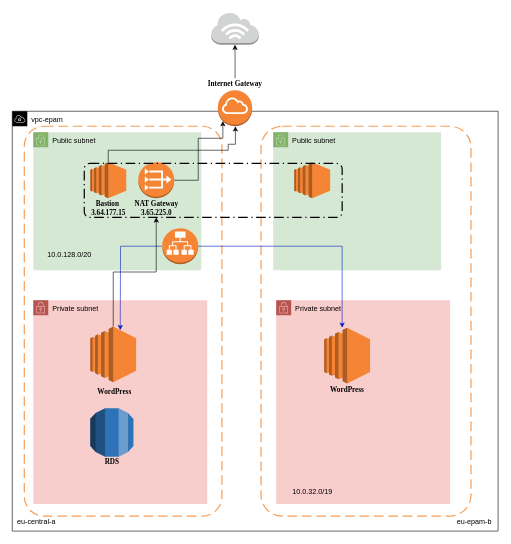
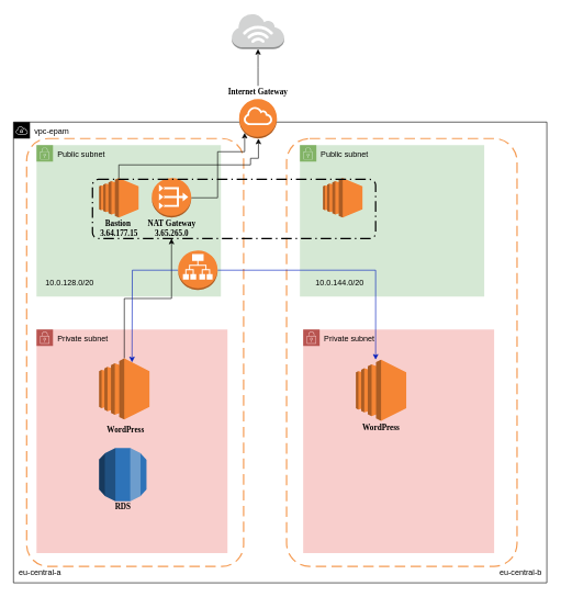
  <mxCell id="0" />
  <mxCell id="1" parent="0" />
  <mxCell id="2" value="vpc-epam" style="points=[[0,0],[0.25,0],[0.5,0],[0.75,0],[1,0],[1,0.25],[1,0.5],[1,0.75],[1,1],[0.75,1],[0.5,1],[0.25,1],[0,1],[0,0.75],[0,0.5],[0,0.25]];outlineConnect=0;html=1;whiteSpace=wrap;fontSize=12;fontStyle=0;shape=mxgraph.aws4.group;grIcon=mxgraph.aws4.group_vpc;verticalAlign=top;align=left;spacingLeft=30;dashed=0;fillColor=none;labelBackgroundColor=none;" vertex="1" parent="1"><mxGeometry x="20" y="185" width="810" height="700" as="geometry" /></mxCell>
  <mxCell id="3" value="" style="rounded=1;arcSize=10;dashed=1;strokeColor=#F59D56;fillColor=none;gradientColor=none;dashPattern=8 4;strokeWidth=2;labelBackgroundColor=none;fontFamily=Helvetica;fontColor=#000000;html=1;" vertex="1" parent="1"><mxGeometry x="40" y="210" width="329.5" height="650" as="geometry" /></mxCell>
  <mxCell id="4" value="Private subnet" style="points=[[0,0],[0.25,0],[0.5,0],[0.75,0],[1,0],[1,0.25],[1,0.5],[1,0.75],[1,1],[0.75,1],[0.5,1],[0.25,1],[0,1],[0,0.75],[0,0.5],[0,0.25]];outlineConnect=0;html=1;whiteSpace=wrap;fontSize=12;fontStyle=0;shape=mxgraph.aws4.group;grIcon=mxgraph.aws4.group_security_group;grStroke=0;strokeColor=#b85450;fillColor=#f8cecc;verticalAlign=top;align=left;spacingLeft=30;dashed=0;" vertex="1" parent="1"><mxGeometry x="460" y="500" width="290" height="340" as="geometry" /></mxCell>
  <mxCell id="5" value="Private subnet" style="points=[[0,0],[0.25,0],[0.5,0],[0.75,0],[1,0],[1,0.25],[1,0.5],[1,0.75],[1,1],[0.75,1],[0.5,1],[0.25,1],[0,1],[0,0.75],[0,0.5],[0,0.25]];outlineConnect=0;html=1;whiteSpace=wrap;fontSize=12;fontStyle=0;shape=mxgraph.aws4.group;grIcon=mxgraph.aws4.group_security_group;grStroke=0;strokeColor=#b85450;fillColor=#f8cecc;verticalAlign=top;align=left;spacingLeft=30;dashed=0;" vertex="1" parent="1"><mxGeometry x="55" y="500" width="290" height="340" as="geometry" /></mxCell>
  <mxCell id="6" value="Public subnet" style="points=[[0,0],[0.25,0],[0.5,0],[0.75,0],[1,0],[1,0.25],[1,0.5],[1,0.75],[1,1],[0.75,1],[0.5,1],[0.25,1],[0,1],[0,0.75],[0,0.5],[0,0.25]];outlineConnect=0;html=1;whiteSpace=wrap;fontSize=12;fontStyle=0;shape=mxgraph.aws4.group;grIcon=mxgraph.aws4.group_security_group;grStroke=0;strokeColor=#82b366;fillColor=#d5e8d4;verticalAlign=top;align=left;spacingLeft=30;dashed=0;" vertex="1" parent="1"><mxGeometry x="455" y="220" width="280" height="230" as="geometry" /></mxCell>
  <mxCell id="7" value="" style="rounded=1;arcSize=10;dashed=1;strokeColor=#F59D56;fillColor=none;gradientColor=none;dashPattern=8 4;strokeWidth=2;labelBackgroundColor=none;fontFamily=Helvetica;fontColor=#000000;html=1;" vertex="1" parent="1"><mxGeometry x="434.75" y="210" width="350" height="650" as="geometry" /></mxCell>
  <mxCell id="8" value="Public subnet" style="points=[[0,0],[0.25,0],[0.5,0],[0.75,0],[1,0],[1,0.25],[1,0.5],[1,0.75],[1,1],[0.75,1],[0.5,1],[0.25,1],[0,1],[0,0.75],[0,0.5],[0,0.25]];outlineConnect=0;html=1;whiteSpace=wrap;fontSize=12;fontStyle=0;shape=mxgraph.aws4.group;grIcon=mxgraph.aws4.group_security_group;grStroke=0;strokeColor=#82b366;fillColor=#d5e8d4;verticalAlign=top;align=left;spacingLeft=30;dashed=0;" vertex="1" parent="1"><mxGeometry x="55" y="220" width="280" height="230" as="geometry" /></mxCell>
  <mxCell id="9" value="" style="edgeStyle=orthogonalEdgeStyle;rounded=0;orthogonalLoop=1;jettySize=auto;html=1;fontFamily=Helvetica;fontColor=#000000;" edge="1" parent="1" source="10" target="11"><mxGeometry relative="1" as="geometry"><Array as="points"><mxPoint x="180" y="250" /><mxPoint x="380" y="250" /><mxPoint x="380" y="240" /><mxPoint x="392" y="240" /></Array></mxGeometry></mxCell>
  <mxCell id="10" value="" style="outlineConnect=0;dashed=0;verticalLabelPosition=bottom;verticalAlign=top;align=center;html=1;shape=mxgraph.aws3.ec2;fillColor=#F58534;gradientColor=none;" vertex="1" parent="1"><mxGeometry x="150" y="270" width="60" height="60" as="geometry" /></mxCell>
  <mxCell id="11" value="" style="outlineConnect=0;dashed=0;verticalLabelPosition=bottom;verticalAlign=top;align=center;html=1;shape=mxgraph.aws3.internet_gateway;fillColor=#F58534;gradientColor=none;" vertex="1" parent="1"><mxGeometry x="362.75" y="150" width="57.25" height="60" as="geometry" /></mxCell>
  <mxCell id="12" style="edgeStyle=orthogonalEdgeStyle;rounded=0;orthogonalLoop=1;jettySize=auto;html=1;entryX=0.145;entryY=0.855;entryDx=0;entryDy=0;entryPerimeter=0;fontFamily=Helvetica;fontColor=#000000;" edge="1" parent="1" source="13" target="11"><mxGeometry relative="1" as="geometry"><Array as="points"><mxPoint x="330" y="300" /><mxPoint x="330" y="230" /><mxPoint x="371" y="230" /></Array></mxGeometry></mxCell>
  <mxCell id="13" value="" style="outlineConnect=0;dashed=0;verticalLabelPosition=bottom;verticalAlign=top;align=center;html=1;shape=mxgraph.aws3.vpc_nat_gateway;fillColor=#F58534;gradientColor=none;fontFamily=Helvetica;" vertex="1" parent="1"><mxGeometry x="230" y="270" width="60" height="60" as="geometry" /></mxCell>
  <mxCell id="14" value="&lt;font&gt;&lt;font face=&quot;Georgia&quot;&gt;&lt;b&gt;Bastion&amp;nbsp;&lt;br&gt;3.64.177.15&lt;br&gt;&lt;/b&gt;&lt;/font&gt;&lt;/font&gt;" style="text;html=1;resizable=0;autosize=1;align=center;verticalAlign=middle;points=[];fillColor=none;strokeColor=none;rounded=0;labelBackgroundColor=none;fontFamily=Helvetica;fontColor=#000000;" vertex="1" parent="1"><mxGeometry x="145" y="332" width="70" height="30" as="geometry" /></mxCell>
- <mxCell id="15" value="&lt;font face=&quot;Georgia&quot;&gt;&lt;b&gt;NAT Gateway&lt;/b&gt;&lt;br&gt;&lt;b&gt;3.65.225.0&lt;/b&gt;&lt;br&gt;&lt;/font&gt;" style="text;html=1;resizable=0;autosize=1;align=center;verticalAlign=middle;points=[];fillColor=none;strokeColor=none;rounded=0;labelBackgroundColor=none;fontFamily=Helvetica;fontColor=#000000;" vertex="1" parent="1"><mxGeometry x="215" y="332" width="90" height="30" as="geometry" /></mxCell>
+ <mxCell id="15" value="&lt;font face=&quot;Georgia&quot;&gt;&lt;b&gt;NAT Gateway&lt;/b&gt;&lt;br&gt;&lt;b&gt;3.65.265.0&lt;/b&gt;&lt;br&gt;&lt;/font&gt;" style="text;html=1;resizable=0;autosize=1;align=center;verticalAlign=middle;points=[];fillColor=none;strokeColor=none;rounded=0;labelBackgroundColor=none;fontFamily=Helvetica;fontColor=#000000;" vertex="1" parent="1"><mxGeometry x="215" y="332" width="90" height="30" as="geometry" /></mxCell>
  <mxCell id="16" style="edgeStyle=orthogonalEdgeStyle;rounded=0;orthogonalLoop=1;jettySize=auto;html=1;fontFamily=Helvetica;fontColor=#000000;" edge="1" parent="1" source="17" target="20"><mxGeometry relative="1" as="geometry" /></mxCell>
  <mxCell id="17" value="&lt;font face=&quot;Georgia&quot;&gt;&lt;b&gt;Internet Gateway&lt;/b&gt;&lt;/font&gt;" style="text;html=1;resizable=0;autosize=1;align=center;verticalAlign=middle;points=[];fillColor=none;strokeColor=none;rounded=0;labelBackgroundColor=none;fontFamily=Helvetica;fontColor=#000000;" vertex="1" parent="1"><mxGeometry x="336.38" y="130" width="110" height="20" as="geometry" /></mxCell>
- <mxCell id="18" value="eu-epam-b" style="text;html=1;resizable=0;autosize=1;align=center;verticalAlign=middle;points=[];fillColor=none;strokeColor=none;rounded=0;labelBackgroundColor=none;fontFamily=Helvetica;fontColor=#000000;" vertex="1" parent="1"><mxGeometry x="750" y="860" width="80" height="20" as="geometry" /></mxCell>
+ <mxCell id="18" value="eu-central-b" style="text;html=1;resizable=0;autosize=1;align=center;verticalAlign=middle;points=[];fillColor=none;strokeColor=none;rounded=0;labelBackgroundColor=none;fontFamily=Helvetica;fontColor=#000000;" vertex="1" parent="1"><mxGeometry x="750" y="860" width="80" height="20" as="geometry" /></mxCell>
  <mxCell id="19" value="eu-central-a" style="text;html=1;resizable=0;autosize=1;align=center;verticalAlign=middle;points=[];fillColor=none;strokeColor=none;rounded=0;labelBackgroundColor=none;fontFamily=Helvetica;fontColor=#000000;" vertex="1" parent="1"><mxGeometry x="20" y="860" width="80" height="20" as="geometry" /></mxCell>
  <mxCell id="20" value="" style="outlineConnect=0;dashed=0;verticalLabelPosition=bottom;verticalAlign=top;align=center;html=1;shape=mxgraph.aws3.internet_3;fillColor=#D2D3D3;gradientColor=none;labelBackgroundColor=none;fontFamily=Helvetica;fontColor=#000000;" vertex="1" parent="1"><mxGeometry x="351.62" y="20" width="79.5" height="54" as="geometry" /></mxCell>
  <mxCell id="21" value="" style="outlineConnect=0;dashed=0;verticalLabelPosition=bottom;verticalAlign=top;align=center;html=1;shape=mxgraph.aws3.rds;fillColor=#2E73B8;gradientColor=none;rounded=1;dashPattern=8 4;strokeColor=#F59D56;strokeWidth=2;" vertex="1" parent="1"><mxGeometry x="150" y="680" width="72" height="81" as="geometry" /></mxCell>
  <mxCell id="22" style="edgeStyle=orthogonalEdgeStyle;rounded=0;orthogonalLoop=1;jettySize=auto;html=1;fontFamily=Helvetica;fontColor=#000000;" edge="1" parent="1" source="23" target="15"><mxGeometry relative="1" as="geometry" /></mxCell>
  <mxCell id="23" value="" style="outlineConnect=0;dashed=0;verticalLabelPosition=bottom;verticalAlign=top;align=center;html=1;shape=mxgraph.aws3.ec2;fillColor=#F58534;gradientColor=none;rounded=1;dashPattern=8 4;strokeColor=#F59D56;strokeWidth=2;" vertex="1" parent="1"><mxGeometry x="150" y="544" width="76.5" height="93" as="geometry" /></mxCell>
- <mxCell id="24" value="10.0.128.0/20" style="text;html=1;resizable=0;autosize=1;align=center;verticalAlign=middle;points=[];fillColor=none;strokeColor=none;rounded=0;dashed=1;dashPattern=8 4;" vertex="1" parent="1"><mxGeometry x="70" y="415" width="90" height="20" as="geometry" /></mxCell>
- <mxCell id="26" value="10.0.32.0/19" style="text;html=1;resizable=0;autosize=1;align=center;verticalAlign=middle;points=[];fillColor=none;strokeColor=none;rounded=0;dashed=1;dashPattern=8 4;" vertex="1" parent="1"><mxGeometry x="480" y="810" width="80" height="20" as="geometry" /></mxCell>
+ <mxCell id="24" value="10.0.128.0/20" style="text;html=1;resizable=0;autosize=1;align=center;verticalAlign=middle;points=[];fillColor=none;strokeColor=none;rounded=0;dashed=1;dashPattern=8 4;" vertex="1" parent="1"><mxGeometry x="60" y="420" width="90" height="20" as="geometry" /></mxCell>
+ <mxCell id="25" value="10.0.144.0/20" style="text;html=1;resizable=0;autosize=1;align=center;verticalAlign=middle;points=[];fillColor=none;strokeColor=none;rounded=0;dashed=1;dashPattern=8 4;" vertex="1" parent="1"><mxGeometry x="470" y="420" width="90" height="20" as="geometry" /></mxCell>
  <mxCell id="27" value="&lt;b&gt;&lt;font face=&quot;Georgia&quot;&gt;WordPress&lt;/font&gt;&lt;/b&gt;" style="text;html=1;resizable=0;autosize=1;align=center;verticalAlign=middle;points=[];fillColor=none;strokeColor=none;rounded=0;dashed=1;dashPattern=8 4;" vertex="1" parent="1"><mxGeometry x="155" y="643" width="70" height="20" as="geometry" /></mxCell>
  <mxCell id="28" value="&lt;b&gt;&lt;font face=&quot;Georgia&quot;&gt;RDS&lt;/font&gt;&lt;/b&gt;" style="text;html=1;resizable=0;autosize=1;align=center;verticalAlign=middle;points=[];fillColor=none;strokeColor=none;rounded=0;dashed=1;dashPattern=8 4;" vertex="1" parent="1"><mxGeometry x="166" y="760" width="40" height="20" as="geometry" /></mxCell>
  <mxCell id="29" style="edgeStyle=orthogonalEdgeStyle;rounded=0;orthogonalLoop=1;jettySize=auto;html=1;fillColor=#0050ef;strokeColor=#001DBC;" edge="1" parent="1" source="31" target="32"><mxGeometry relative="1" as="geometry"><Array as="points"><mxPoint x="570" y="410" /></Array></mxGeometry></mxCell>
  <mxCell id="30" style="edgeStyle=orthogonalEdgeStyle;rounded=0;orthogonalLoop=1;jettySize=auto;html=1;fillColor=#0050ef;strokeColor=#001DBC;" edge="1" parent="1" source="31"><mxGeometry relative="1" as="geometry"><mxPoint x="200" y="550" as="targetPoint" /></mxGeometry></mxCell>
  <mxCell id="31" value="" style="outlineConnect=0;dashed=0;verticalLabelPosition=bottom;verticalAlign=top;align=center;html=1;shape=mxgraph.aws3.application_load_balancer;fillColor=#F58534;gradientColor=none;" vertex="1" parent="1"><mxGeometry x="270" y="380" width="60" height="60" as="geometry" /></mxCell>
  <mxCell id="32" value="" style="outlineConnect=0;dashed=0;verticalLabelPosition=bottom;verticalAlign=top;align=center;html=1;shape=mxgraph.aws3.ec2;fillColor=#F58534;gradientColor=none;rounded=1;dashPattern=8 4;strokeColor=#F59D56;strokeWidth=2;" vertex="1" parent="1"><mxGeometry x="540" y="546" width="76.5" height="93" as="geometry" /></mxCell>
  <mxCell id="33" value="&lt;b&gt;&lt;font face=&quot;Georgia&quot;&gt;WordPress&lt;/font&gt;&lt;/b&gt;" style="text;html=1;resizable=0;autosize=1;align=center;verticalAlign=middle;points=[];fillColor=none;strokeColor=none;rounded=0;dashed=1;dashPattern=8 4;" vertex="1" parent="1"><mxGeometry x="543.25" y="639" width="70" height="20" as="geometry" /></mxCell>
  <mxCell id="34" value="" style="outlineConnect=0;dashed=0;verticalLabelPosition=bottom;verticalAlign=top;align=center;html=1;shape=mxgraph.aws3.ec2;fillColor=#F58534;gradientColor=none;" vertex="1" parent="1"><mxGeometry x="490" y="270" width="60" height="60" as="geometry" /></mxCell>
  <mxCell id="35" value="" style="rounded=1;arcSize=10;dashed=1;fillColor=none;gradientColor=none;dashPattern=8 3 1 3;strokeWidth=2;" vertex="1" parent="1"><mxGeometry x="140" y="272" width="430" height="90" as="geometry" /></mxCell>
